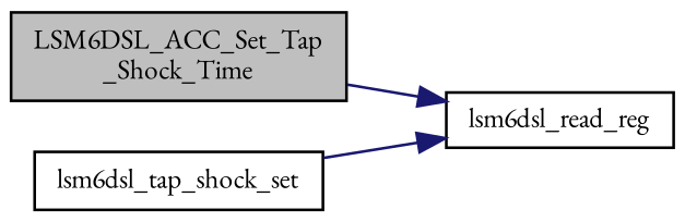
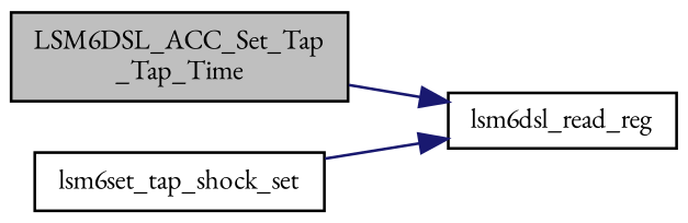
  digraph {
    fontname="EB Garamond"
    rankdir=LR
    node [color=black fillcolor=white fontname="EB Garamond" fontsize=10 shape=record style=filled]
    edge [color=midnightblue fontname="EB Garamond" fontsize=10 labelfontname=Helvetica labelfontsize=10 style=solid]
-   n1 [fillcolor=grey75 fontcolor=black height=0.2 label="LSM6DSL_ACC_Set_Tap\l_Shock_Time" width=0.4]
+   n1 [fillcolor=grey75 fontcolor=black height=0.2 label="LSM6DSL_ACC_Set_Tap\l_Tap_Time" width=0.4]
    n2 [height=0.2 label=lsm6dsl_read_reg width=0.4]
-   n3 [height=0.2 label=lsm6dsl_tap_shock_set width=0.4]
+   n3 [height=0.2 label=lsm6set_tap_shock_set width=0.4]
    n1 -> n2
    n3 -> n2
  }
